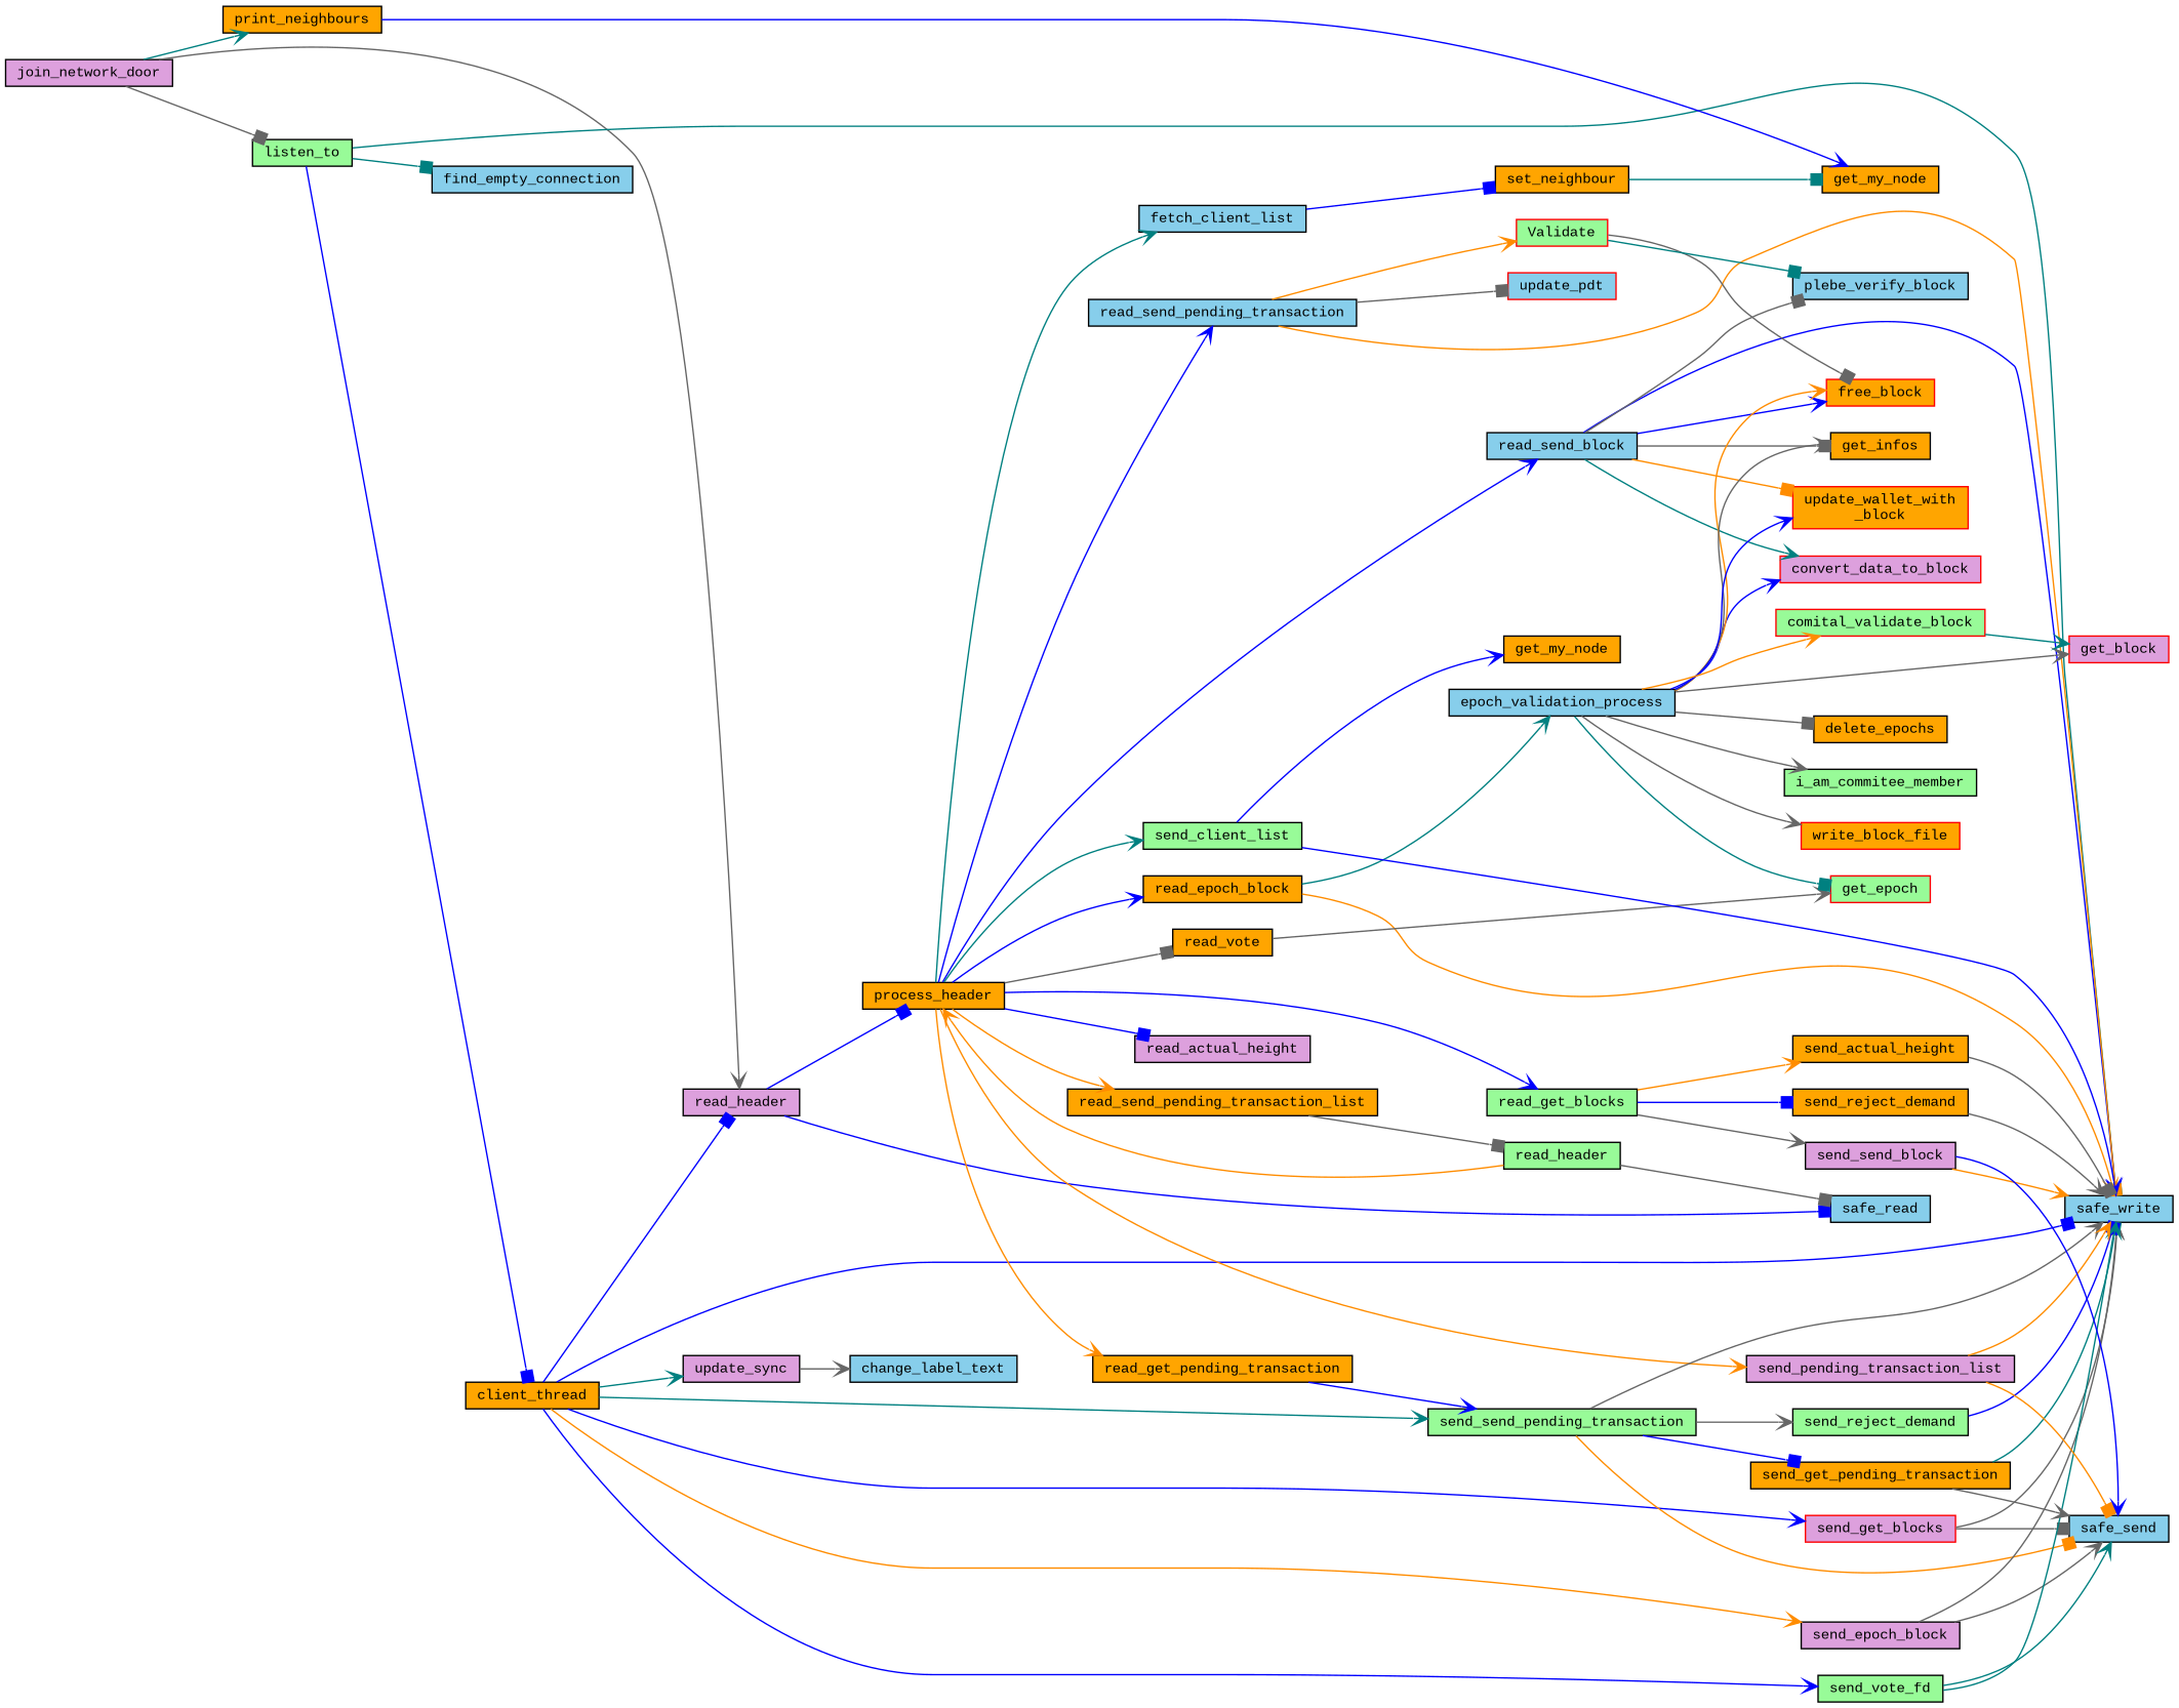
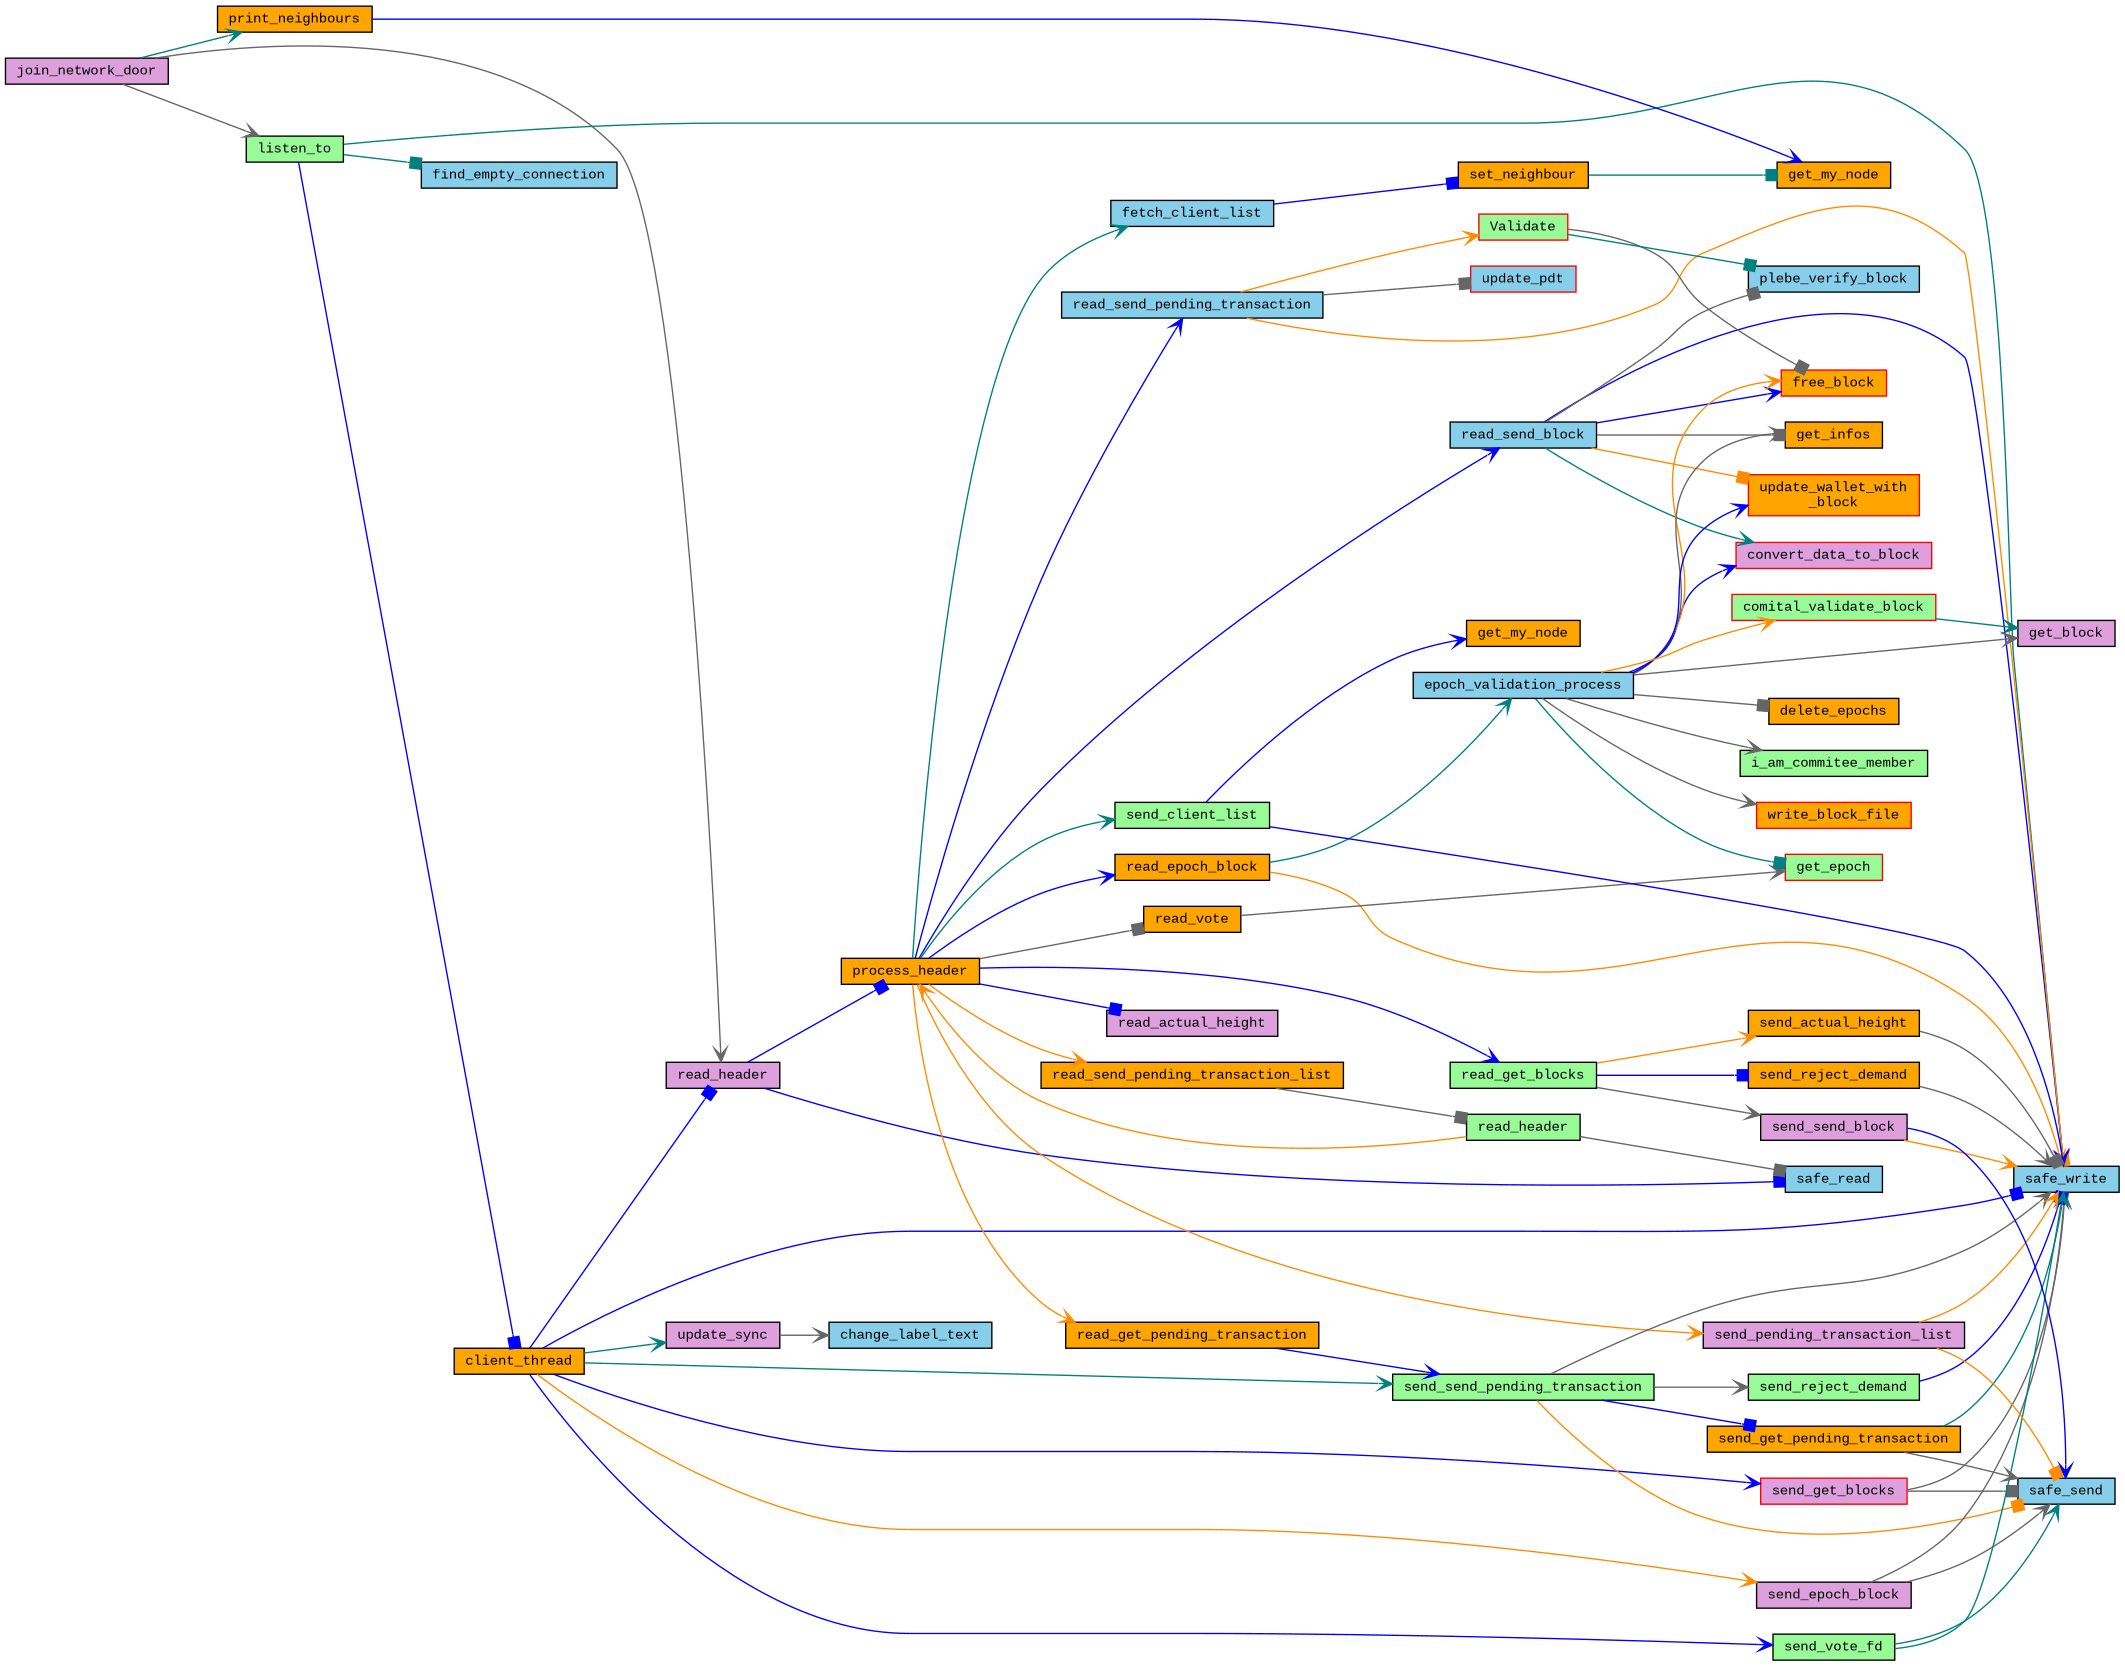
  digraph {
    fontname="Liberation Mono"
    rankdir=LR
    node [color=black fillcolor=orange fontname="Liberation Mono" fontsize=10 shape=record style=filled]
    edge [arrowhead=vee color=gray40 fontname="Liberation Mono" fontsize=10 labelfontname=Helvetica labelfontsize=10 style=solid]
    n1 [fillcolor=plum fontcolor=black height=0.2 label=join_network_door width=0.4]
    n2 [fillcolor=palegreen height=0.2 label=listen_to width=0.4]
    n3 [fillcolor=plum height=0.2 label=read_header width=0.4]
    n4 [height=0.2 label=print_neighbours width=0.4]
    n5 [height=0.2 label=client_thread width=0.4]
    n6 [fillcolor=skyblue height=0.2 label=safe_write width=0.4]
    n7 [fillcolor=skyblue height=0.2 label=find_empty_connection width=0.4]
    n8 [height=0.2 label=process_header width=0.4]
    n9 [fillcolor=skyblue height=0.2 label=safe_read width=0.4]
    n10 [height=0.2 label=get_my_node width=0.4]
    n11 [fillcolor=palegreen height=0.2 label=send_send_pending_transaction width=0.4]
    n12 [fillcolor=plum height=0.2 label=send_epoch_block width=0.4]
    n13 [color=red fillcolor=plum height=0.2 label=send_get_blocks width=0.4]
    n14 [fillcolor=palegreen height=0.2 label=send_vote_fd width=0.4]
    n15 [fillcolor=plum height=0.2 label=update_sync width=0.4]
    n16 [fillcolor=skyblue height=0.2 label=safe_send width=0.4]
    n17 [fillcolor=palegreen height=0.2 label=send_reject_demand width=0.4]
    n18 [height=0.2 label=send_get_pending_transaction width=0.4]
    n19 [fillcolor=skyblue height=0.2 label=change_label_text width=0.4]
    n20 [fillcolor=skyblue height=0.2 label=fetch_client_list width=0.4]
    n21 [fillcolor=plum height=0.2 label=read_actual_height width=0.4]
    n22 [height=0.2 label=read_epoch_block width=0.4]
    n23 [fillcolor=palegreen height=0.2 label=read_get_blocks width=0.4]
    n24 [height=0.2 label=read_get_pending_transaction width=0.4]
    n25 [fillcolor=skyblue height=0.2 label=read_send_block width=0.4]
    n26 [fillcolor=skyblue height=0.2 label=read_send_pending_transaction width=0.4]
    n27 [height=0.2 label=read_send_pending_transaction_list width=0.4]
    n28 [height=0.2 label=read_vote width=0.4]
    n29 [fillcolor=palegreen height=0.2 label=send_client_list width=0.4]
    n30 [fillcolor=plum height=0.2 label=send_pending_transaction_list width=0.4]
    n31 [height=0.2 label=set_neighbour width=0.4]
    n32 [fillcolor=skyblue height=0.2 label=epoch_validation_process width=0.4]
    n33 [height=0.2 label=send_actual_height width=0.4]
    n34 [height=0.2 label=send_reject_demand width=0.4]
    n35 [fillcolor=plum height=0.2 label=send_send_block width=0.4]
    n36 [color=red fillcolor=plum height=0.2 label=convert_data_to_block width=0.4]
    n37 [color=red height=0.2 label=free_block width=0.4]
    n38 [height=0.2 label=get_infos width=0.4]
    n39 [color=red height=0.2 label="update_wallet_with\l_block" width=0.4]
    n40 [fillcolor=skyblue height=0.2 label=plebe_verify_block width=0.4]
    n41 [color=red fillcolor=palegreen height=0.2 label=Validate width=0.4]
    n42 [color=red fillcolor=skyblue height=0.2 label=update_pdt width=0.4]
    n43 [fillcolor=palegreen height=0.2 label=read_header width=0.4]
    n44 [color=red fillcolor=palegreen height=0.2 label=get_epoch width=0.4]
    n45 [height=0.2 label=get_my_node width=0.4]
    n46 [color=red fillcolor=palegreen height=0.2 label=comital_validate_block width=0.4]
-   n47 [color=red fillcolor=plum height=0.2 label=get_block width=0.4]
+   n47 [fillcolor=plum height=0.2 label=get_block width=0.4]
    n48 [height=0.2 label=delete_epochs width=0.4]
    n49 [fillcolor=palegreen height=0.2 label=i_am_commitee_member width=0.4]
    n50 [color=red height=0.2 label=write_block_file width=0.4]
-   n1 -> n2 [arrowhead=box]
+   n1 -> n2
    n1 -> n3
    n1 -> n4 [color=teal]
    n2 -> n5 [arrowhead=box color=blue]
    n2 -> n6 [arrowhead=box color=teal]
    n2 -> n7 [arrowhead=box color=teal]
    n3 -> n8 [arrowhead=box color=blue]
    n3 -> n9 [arrowhead=box color=blue]
    n4 -> n10 [color=blue]
    n5 -> n3 [arrowhead=box color=blue]
    n5 -> n6 [arrowhead=box color=blue]
    n5 -> n11 [color=teal]
    n5 -> n12 [color=darkorange]
    n5 -> n13 [color=blue]
    n5 -> n14 [color=blue]
    n5 -> n15 [color=teal]
    n8 -> n20 [color=teal]
    n8 -> n21 [arrowhead=box color=blue]
    n8 -> n22 [color=blue]
    n8 -> n23 [color=blue]
    n8 -> n24 [color=darkorange]
    n8 -> n25 [color=blue]
    n8 -> n26 [color=blue]
    n8 -> n27 [color=darkorange]
    n8 -> n28 [arrowhead=box]
    n8 -> n29 [color=teal]
    n8 -> n30 [color=darkorange]
    n11 -> n6
    n11 -> n16 [arrowhead=box color=darkorange]
    n11 -> n17
    n11 -> n18 [arrowhead=box color=blue]
    n12 -> n6
    n12 -> n16
    n13 -> n6
    n13 -> n16 [arrowhead=box]
    n14 -> n6 [arrowhead=box color=teal]
    n14 -> n16 [color=teal]
    n15 -> n19
    n17 -> n6 [arrowhead=box color=blue]
    n18 -> n6 [color=teal]
    n18 -> n16
    n20 -> n31 [arrowhead=box color=blue]
    n22 -> n6 [color=darkorange]
    n22 -> n32 [color=teal]
    n23 -> n33 [color=darkorange]
    n23 -> n34 [arrowhead=box color=blue]
    n23 -> n35
    n24 -> n11 [color=blue]
    n25 -> n6 [color=blue]
    n25 -> n36 [color=teal]
    n25 -> n37 [color=blue]
    n25 -> n38 [arrowhead=box]
    n25 -> n39 [arrowhead=box color=darkorange]
    n25 -> n40 [arrowhead=box]
    n26 -> n6 [arrowhead=box color=darkorange]
    n26 -> n41 [color=darkorange]
    n26 -> n42 [arrowhead=box]
    n27 -> n43 [arrowhead=box]
    n28 -> n44
    n29 -> n6 [color=blue]
    n29 -> n45 [color=blue]
    n30 -> n6 [color=darkorange]
    n30 -> n16 [arrowhead=box color=darkorange]
    n31 -> n10 [arrowhead=box color=teal]
    n32 -> n36 [color=blue]
    n32 -> n37 [color=darkorange]
    n32 -> n38
    n32 -> n39 [color=blue]
    n32 -> n44 [arrowhead=box color=teal]
    n32 -> n46 [color=darkorange]
    n32 -> n47
    n32 -> n48 [arrowhead=box]
    n32 -> n49
    n32 -> n50
    n33 -> n6 [arrowhead=box]
    n34 -> n6
    n35 -> n6 [color=darkorange]
    n35 -> n16 [color=blue]
    n41 -> n37 [arrowhead=box]
    n41 -> n40 [arrowhead=box color=teal]
    n43 -> n8 [color=darkorange]
    n43 -> n9 [arrowhead=box]
    n46 -> n47 [color=teal]
  }
